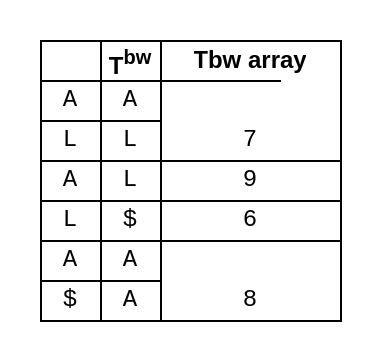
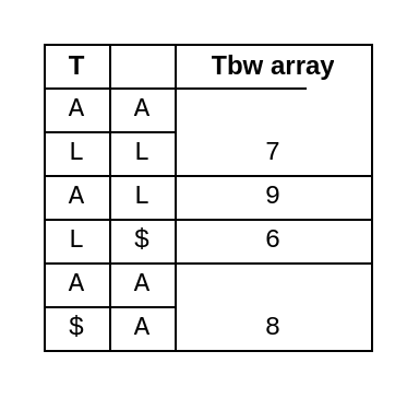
  <mxCell id="0" />
  <mxCell id="1" parent="0" />
  <mxCell id="2" value="" style="shape=table;html=1;whiteSpace=wrap;startSize=0;container=1;collapsible=0;childLayout=tableLayout;fillColor=none;" parent="1" vertex="1"><mxGeometry x="20" y="20" width="150" height="140" as="geometry" /></mxCell>
  <mxCell id="3" style="shape=partialRectangle;html=1;whiteSpace=wrap;collapsible=0;dropTarget=0;pointerEvents=0;fillColor=none;top=0;left=0;bottom=0;right=0;points=[[0,0.5],[1,0.5]];portConstraint=eastwest;" parent="2" vertex="1"><mxGeometry width="150" height="20" as="geometry" /></mxCell>
- <mxCell id="5" value="T&lt;sup&gt;bw&lt;/sup&gt;" style="shape=partialRectangle;html=1;whiteSpace=wrap;connectable=0;fillColor=none;top=0;left=0;bottom=0;right=0;overflow=hidden;fontStyle=1;direction=north;" parent="3" vertex="1"><mxGeometry x="30" width="30" height="20" as="geometry" /></mxCell>
+ <mxCell id="4" value="T" style="shape=partialRectangle;html=1;whiteSpace=wrap;connectable=0;fillColor=none;top=0;left=0;bottom=0;right=0;overflow=hidden;fontStyle=1;direction=north;" vertex="1" parent="3"><mxGeometry width="30" height="20" as="geometry" /></mxCell>
  <mxCell id="6" value="Tbw array" style="shape=partialRectangle;html=1;whiteSpace=wrap;connectable=0;fillColor=none;top=0;left=0;bottom=0;right=0;overflow=hidden;fontStyle=1;direction=north;" vertex="1" parent="3"><mxGeometry x="60" width="90" height="20" as="geometry" /></mxCell>
  <mxCell id="7" value="" style="shape=partialRectangle;html=1;whiteSpace=wrap;collapsible=0;dropTarget=0;pointerEvents=0;fillColor=none;top=0;left=0;bottom=0;right=0;points=[[0,0.5],[1,0.5]];portConstraint=eastwest;" parent="2" vertex="1"><mxGeometry y="20" width="150" height="20" as="geometry" /></mxCell>
  <mxCell id="8" value="A" style="shape=partialRectangle;html=1;whiteSpace=wrap;connectable=0;top=0;left=0;bottom=0;right=0;overflow=hidden;direction=north;fontFamily=Courier New;strokeColor=#6c8ebf;fillColor=none;" vertex="1" parent="7"><mxGeometry width="30" height="20" as="geometry" /></mxCell>
  <mxCell id="9" value="A" style="shape=partialRectangle;html=1;whiteSpace=wrap;connectable=0;top=0;left=0;bottom=0;right=0;overflow=hidden;direction=north;fontFamily=Courier New;strokeColor=#6c8ebf;fillColor=none;" parent="7" vertex="1"><mxGeometry x="30" width="30" height="20" as="geometry" /></mxCell>
  <mxCell id="10" style="shape=partialRectangle;html=1;whiteSpace=wrap;collapsible=0;dropTarget=0;pointerEvents=0;fillColor=none;top=0;left=0;bottom=0;right=0;points=[[0,0.5],[1,0.5]];portConstraint=eastwest;" parent="2" vertex="1"><mxGeometry y="40" width="150" height="20" as="geometry" /></mxCell>
  <mxCell id="11" value="L" style="shape=partialRectangle;html=1;whiteSpace=wrap;connectable=0;top=0;left=0;bottom=0;right=0;overflow=hidden;direction=north;fontFamily=Courier New;strokeColor=#6c8ebf;fillColor=none;" vertex="1" parent="10"><mxGeometry width="30" height="20" as="geometry" /></mxCell>
  <mxCell id="12" value="L" style="shape=partialRectangle;html=1;whiteSpace=wrap;connectable=0;top=0;left=0;bottom=0;right=0;overflow=hidden;direction=north;fontFamily=Courier New;strokeColor=#6c8ebf;fillColor=none;" parent="10" vertex="1"><mxGeometry x="30" width="30" height="20" as="geometry" /></mxCell>
  <mxCell id="13" value="7" style="shape=partialRectangle;html=1;whiteSpace=wrap;connectable=0;top=0;left=0;bottom=0;right=0;overflow=hidden;direction=north;fontFamily=Courier New;strokeColor=#6c8ebf;fillColor=none;" vertex="1" parent="10"><mxGeometry x="60" width="90" height="20" as="geometry" /></mxCell>
  <mxCell id="14" value="" style="shape=partialRectangle;html=1;whiteSpace=wrap;collapsible=0;dropTarget=0;pointerEvents=0;fillColor=none;top=0;left=0;bottom=0;right=0;points=[[0,0.5],[1,0.5]];portConstraint=eastwest;" parent="2" vertex="1"><mxGeometry y="60" width="150" height="20" as="geometry" /></mxCell>
  <mxCell id="15" value="A" style="shape=partialRectangle;html=1;whiteSpace=wrap;connectable=0;top=0;left=0;bottom=0;right=0;overflow=hidden;direction=north;fontFamily=Courier New;strokeColor=#6c8ebf;fillColor=none;" vertex="1" parent="14"><mxGeometry width="30" height="20" as="geometry" /></mxCell>
  <mxCell id="16" value="L" style="shape=partialRectangle;html=1;whiteSpace=wrap;connectable=0;top=0;left=0;bottom=0;right=0;overflow=hidden;direction=north;fontFamily=Courier New;strokeColor=#6c8ebf;fillColor=none;" parent="14" vertex="1"><mxGeometry x="30" width="30" height="20" as="geometry" /></mxCell>
  <mxCell id="17" value="9" style="shape=partialRectangle;html=1;whiteSpace=wrap;connectable=0;top=0;left=0;bottom=0;right=0;overflow=hidden;direction=north;fontFamily=Courier New;strokeColor=#6c8ebf;fillColor=none;" vertex="1" parent="14"><mxGeometry x="60" width="90" height="20" as="geometry" /></mxCell>
  <mxCell id="18" value="" style="shape=partialRectangle;html=1;whiteSpace=wrap;collapsible=0;dropTarget=0;pointerEvents=0;fillColor=none;top=0;left=0;bottom=0;right=0;points=[[0,0.5],[1,0.5]];portConstraint=eastwest;" parent="2" vertex="1"><mxGeometry y="80" width="150" height="20" as="geometry" /></mxCell>
  <mxCell id="19" value="L" style="shape=partialRectangle;html=1;whiteSpace=wrap;connectable=0;top=0;left=0;bottom=0;right=0;overflow=hidden;direction=north;fontFamily=Courier New;strokeColor=#82b366;fillColor=none;" vertex="1" parent="18"><mxGeometry width="30" height="20" as="geometry" /></mxCell>
  <mxCell id="20" value="$" style="shape=partialRectangle;html=1;whiteSpace=wrap;connectable=0;top=0;left=0;bottom=0;right=0;overflow=hidden;direction=north;fontFamily=Courier New;strokeColor=#82b366;fillColor=none;" parent="18" vertex="1"><mxGeometry x="30" width="30" height="20" as="geometry" /></mxCell>
  <mxCell id="21" value="6" style="shape=partialRectangle;html=1;whiteSpace=wrap;connectable=0;top=0;left=0;bottom=0;right=0;overflow=hidden;direction=north;fontFamily=Courier New;strokeColor=#82b366;fillColor=none;" vertex="1" parent="18"><mxGeometry x="60" width="90" height="20" as="geometry" /></mxCell>
  <mxCell id="22" style="shape=partialRectangle;html=1;whiteSpace=wrap;collapsible=0;dropTarget=0;pointerEvents=0;fillColor=none;top=0;left=0;bottom=0;right=0;points=[[0,0.5],[1,0.5]];portConstraint=eastwest;movable=0;resizable=0;rotatable=0;deletable=0;editable=0;connectable=0;" parent="2" vertex="1"><mxGeometry y="100" width="150" height="20" as="geometry" /></mxCell>
  <mxCell id="23" value="A" style="shape=partialRectangle;html=1;whiteSpace=wrap;connectable=0;fillColor=none;top=0;left=0;bottom=0;right=0;overflow=hidden;direction=north;fontFamily=Courier New;" vertex="1" parent="22"><mxGeometry width="30" height="20" as="geometry" /></mxCell>
  <mxCell id="24" value="A" style="shape=partialRectangle;html=1;whiteSpace=wrap;connectable=0;fillColor=none;top=0;left=0;bottom=0;right=0;overflow=hidden;direction=north;fontFamily=Courier New;" parent="22" vertex="1"><mxGeometry x="30" width="30" height="20" as="geometry" /></mxCell>
  <mxCell id="25" style="shape=partialRectangle;html=1;whiteSpace=wrap;collapsible=0;dropTarget=0;pointerEvents=0;fillColor=none;top=0;left=0;bottom=0;right=0;points=[[0,0.5],[1,0.5]];portConstraint=eastwest;" parent="2" vertex="1"><mxGeometry y="120" width="150" height="20" as="geometry" /></mxCell>
  <mxCell id="26" value="$" style="shape=partialRectangle;html=1;whiteSpace=wrap;connectable=0;fillColor=none;top=0;left=0;bottom=0;right=0;overflow=hidden;direction=north;fontFamily=Courier New;" vertex="1" parent="25"><mxGeometry width="30" height="20" as="geometry" /></mxCell>
  <mxCell id="27" value="A" style="shape=partialRectangle;html=1;whiteSpace=wrap;connectable=0;fillColor=none;top=0;left=0;bottom=0;right=0;overflow=hidden;direction=north;fontFamily=Courier New;" parent="25" vertex="1"><mxGeometry x="30" width="30" height="20" as="geometry" /></mxCell>
  <mxCell id="28" value="8" style="shape=partialRectangle;html=1;whiteSpace=wrap;connectable=0;fillColor=none;top=0;left=0;bottom=0;right=0;overflow=hidden;direction=north;fontFamily=Courier New;" vertex="1" parent="25"><mxGeometry x="60" width="90" height="20" as="geometry" /></mxCell>
